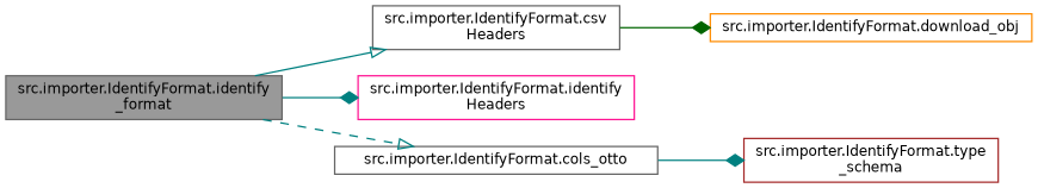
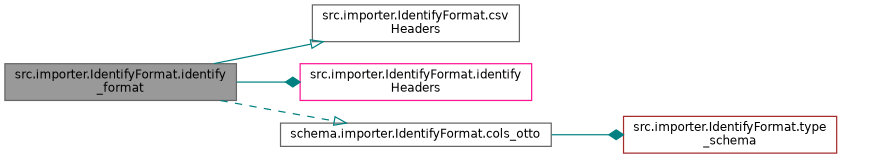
  digraph {
    rankdir=LR
    node [color=gray40 fillcolor=white fontname=Helvetica fontsize=10 shape=box style=filled]
    edge [arrowhead=diamond color=teal fontname=Helvetica fontsize=10 labelfontname=Helvetica labelfontsize=10 style=solid]
    n1 [fillcolor=grey60 fontcolor=black height=0.2 label="src.importer.IdentifyFormat.identify\l_format" width=0.4]
    n2 [height=0.2 label="src.importer.IdentifyFormat.csv\lHeaders" width=0.4]
    n3 [color=deeppink height=0.2 label="src.importer.IdentifyFormat.identify\lHeaders" width=0.4]
-   n4 [height=0.2 label="src.importer.IdentifyFormat.cols_otto" width=0.4]
-   n5 [color=darkorange height=0.2 label="src.importer.IdentifyFormat.download_obj" width=0.4]
+   n4 [height=0.2 label="schema.importer.IdentifyFormat.cols_otto" width=0.4]
    n6 [color=brown height=0.2 label="src.importer.IdentifyFormat.type\l_schema" width=0.4]
    n1 -> n2 [arrowhead=onormal]
    n1 -> n3
    n1 -> n4 [arrowhead=onormal style=dashed]
-   n2 -> n5 [color=darkgreen]
    n4 -> n6
  }
